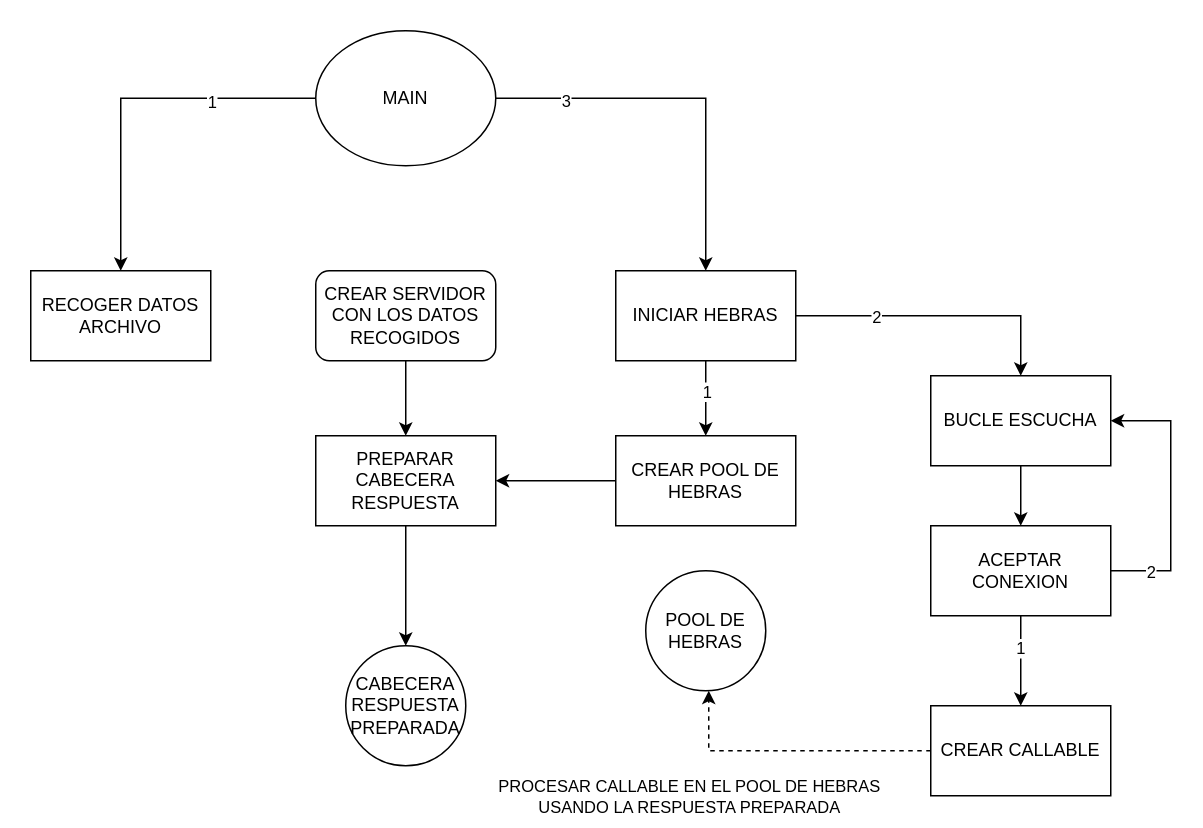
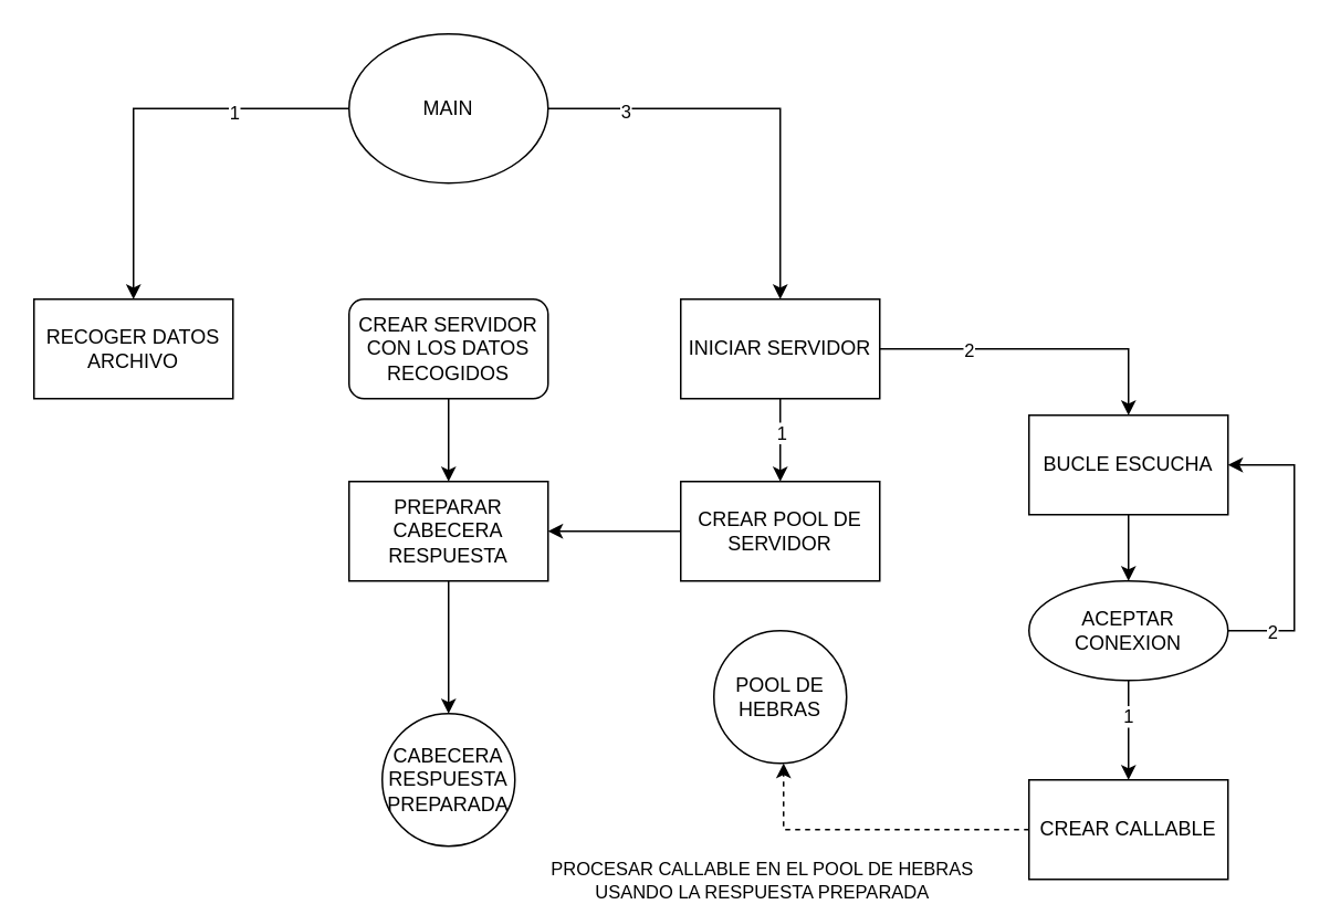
  <mxCell id="0" />
  <mxCell id="1" parent="0" />
  <mxCell id="2" style="edgeStyle=orthogonalEdgeStyle;rounded=0;orthogonalLoop=1;jettySize=auto;html=1;" edge="1" parent="1" source="4" target="5"><mxGeometry relative="1" as="geometry"><mxPoint x="90" y="240" as="targetPoint" /></mxGeometry></mxCell>
  <mxCell id="3" value="1" style="edgeLabel;html=1;align=center;verticalAlign=middle;resizable=0;points=[];" vertex="1" connectable="0" parent="2"><mxGeometry x="-0.43" y="2" relative="1" as="geometry"><mxPoint as="offset" /></mxGeometry></mxCell>
  <mxCell id="4" value="MAIN" style="ellipse;whiteSpace=wrap;html=1;" vertex="1" parent="1"><mxGeometry x="210" y="20" width="120" height="90" as="geometry" /></mxCell>
  <mxCell id="5" value="RECOGER DATOS&lt;br&gt;ARCHIVO" style="whiteSpace=wrap;html=1;" vertex="1" parent="1"><mxGeometry x="20" y="180" width="120" height="60" as="geometry" /></mxCell>
  <mxCell id="6" style="edgeStyle=orthogonalEdgeStyle;rounded=0;orthogonalLoop=1;jettySize=auto;html=1;" edge="1" parent="1" source="9" target="11"><mxGeometry relative="1" as="geometry"><mxPoint x="200" y="350" as="targetPoint" /></mxGeometry></mxCell>
  <mxCell id="7" style="edgeStyle=orthogonalEdgeStyle;rounded=0;orthogonalLoop=1;jettySize=auto;html=1;" edge="1" parent="1" source="4" target="14"><mxGeometry relative="1" as="geometry"><mxPoint x="330" y="240" as="targetPoint" /><Array as="points"><mxPoint x="470" y="65" /></Array></mxGeometry></mxCell>
  <mxCell id="8" value="3" style="edgeLabel;html=1;align=center;verticalAlign=middle;resizable=0;points=[];" vertex="1" connectable="0" parent="7"><mxGeometry x="-0.848" y="-1" relative="1" as="geometry"><mxPoint x="27" as="offset" /></mxGeometry></mxCell>
  <mxCell id="9" value="CREAR SERVIDOR&lt;br&gt;CON LOS DATOS RECOGIDOS" style="whiteSpace=wrap;html=1;rounded=1;" vertex="1" parent="1"><mxGeometry x="210" y="180" width="120" height="60" as="geometry" /></mxCell>
  <mxCell id="10" style="edgeStyle=orthogonalEdgeStyle;rounded=0;orthogonalLoop=1;jettySize=auto;html=1;" edge="1" parent="1" source="11" target="29"><mxGeometry relative="1" as="geometry"><mxPoint x="500" y="270" as="targetPoint" /></mxGeometry></mxCell>
  <mxCell id="11" value="PREPARAR&lt;br&gt;CABECERA RESPUESTA" style="whiteSpace=wrap;html=1;" vertex="1" parent="1"><mxGeometry x="210" y="290" width="120" height="60" as="geometry" /></mxCell>
  <mxCell id="12" style="edgeStyle=orthogonalEdgeStyle;rounded=0;orthogonalLoop=1;jettySize=auto;html=1;" edge="1" parent="1" source="14" target="18"><mxGeometry relative="1" as="geometry"><mxPoint x="320" y="610" as="targetPoint" /><Array as="points"><mxPoint x="470" y="250" /><mxPoint x="470" y="250" /></Array></mxGeometry></mxCell>
  <mxCell id="13" value="1" style="edgeLabel;html=1;align=center;verticalAlign=middle;resizable=0;points=[];" vertex="1" connectable="0" parent="12"><mxGeometry x="-0.335" y="-2" relative="1" as="geometry"><mxPoint x="2" y="3" as="offset" /></mxGeometry></mxCell>
- <mxCell id="14" value="INICIAR HEBRAS&lt;br&gt;" style="whiteSpace=wrap;html=1;" vertex="1" parent="1"><mxGeometry x="410" y="180" width="120" height="60" as="geometry" /></mxCell>
+ <mxCell id="14" value="INICIAR SERVIDOR&lt;br&gt;" style="whiteSpace=wrap;html=1;" vertex="1" parent="1"><mxGeometry x="410" y="180" width="120" height="60" as="geometry" /></mxCell>
  <mxCell id="15" style="edgeStyle=orthogonalEdgeStyle;rounded=0;orthogonalLoop=1;jettySize=auto;html=1;" edge="1" parent="1" source="14" target="20"><mxGeometry relative="1" as="geometry"><Array as="points"><mxPoint x="680" y="210" /></Array></mxGeometry></mxCell>
  <mxCell id="16" value="2" style="edgeLabel;html=1;align=center;verticalAlign=middle;resizable=0;points=[];" vertex="1" connectable="0" parent="15"><mxGeometry x="-0.716" relative="1" as="geometry"><mxPoint x="26" as="offset" /></mxGeometry></mxCell>
  <mxCell id="17" style="edgeStyle=orthogonalEdgeStyle;rounded=0;orthogonalLoop=1;jettySize=auto;html=1;" edge="1" parent="1" source="18" target="11"><mxGeometry relative="1" as="geometry" /></mxCell>
- <mxCell id="18" value="CREAR POOL DE HEBRAS" style="whiteSpace=wrap;html=1;" vertex="1" parent="1"><mxGeometry x="410" y="290" width="120" height="60" as="geometry" /></mxCell>
+ <mxCell id="18" value="CREAR POOL DE SERVIDOR" style="whiteSpace=wrap;html=1;" vertex="1" parent="1"><mxGeometry x="410" y="290" width="120" height="60" as="geometry" /></mxCell>
  <mxCell id="19" style="edgeStyle=orthogonalEdgeStyle;rounded=0;orthogonalLoop=1;jettySize=auto;html=1;" edge="1" parent="1" source="20" target="25"><mxGeometry relative="1" as="geometry"><mxPoint x="500" y="700" as="targetPoint" /></mxGeometry></mxCell>
  <mxCell id="20" value="BUCLE ESCUCHA" style="whiteSpace=wrap;html=1;" vertex="1" parent="1"><mxGeometry x="620" y="250" width="120" height="60" as="geometry" /></mxCell>
  <mxCell id="21" style="edgeStyle=orthogonalEdgeStyle;rounded=0;orthogonalLoop=1;jettySize=auto;html=1;startArrow=none;" edge="1" parent="1" source="25" target="20"><mxGeometry relative="1" as="geometry"><Array as="points"><mxPoint x="780" y="380" /><mxPoint x="780" y="280" /></Array></mxGeometry></mxCell>
  <mxCell id="22" value="2" style="edgeLabel;html=1;align=center;verticalAlign=middle;resizable=0;points=[];" vertex="1" connectable="0" parent="21"><mxGeometry x="-0.712" relative="1" as="geometry"><mxPoint as="offset" /></mxGeometry></mxCell>
  <mxCell id="23" style="edgeStyle=orthogonalEdgeStyle;rounded=0;orthogonalLoop=1;jettySize=auto;html=1;" edge="1" parent="1" source="25" target="30"><mxGeometry relative="1" as="geometry"><mxPoint x="500" y="810" as="targetPoint" /></mxGeometry></mxCell>
  <mxCell id="24" value="1" style="edgeLabel;html=1;align=center;verticalAlign=middle;resizable=0;points=[];" vertex="1" connectable="0" parent="23"><mxGeometry x="-0.314" y="-1" relative="1" as="geometry"><mxPoint as="offset" /></mxGeometry></mxCell>
- <mxCell id="25" value="ACEPTAR CONEXION" style="whiteSpace=wrap;html=1;" vertex="1" parent="1"><mxGeometry x="620" y="350" width="120" height="60" as="geometry" /></mxCell>
+ <mxCell id="25" value="ACEPTAR CONEXION" style="ellipse;whiteSpace=wrap;html=1;" vertex="1" parent="1"><mxGeometry x="620" y="350" width="120" height="60" as="geometry" /></mxCell>
  <mxCell id="26" style="edgeStyle=orthogonalEdgeStyle;rounded=0;orthogonalLoop=1;jettySize=auto;html=1;dashed=1;" edge="1" parent="1" source="30" target="28"><mxGeometry relative="1" as="geometry"><mxPoint x="740" y="370" as="targetPoint" /><Array as="points"><mxPoint x="472" y="500" /></Array></mxGeometry></mxCell>
  <mxCell id="27" value="PROCESAR CALLABLE EN EL POOL DE HEBRAS&lt;br&gt;USANDO LA RESPUESTA PREPARADA" style="edgeLabel;html=1;align=center;verticalAlign=middle;resizable=0;points=[];rotation=0;" vertex="1" connectable="0" parent="26"><mxGeometry x="-0.572" y="-2" relative="1" as="geometry"><mxPoint x="-122" y="32" as="offset" /></mxGeometry></mxCell>
  <mxCell id="28" value="POOL DE HEBRAS" style="ellipse;whiteSpace=wrap;html=1;aspect=fixed;" vertex="1" parent="1"><mxGeometry x="430" y="380" width="80" height="80" as="geometry" /></mxCell>
  <mxCell id="29" value="CABECERA&lt;br&gt;RESPUESTA&lt;br&gt;PREPARADA" style="ellipse;whiteSpace=wrap;html=1;aspect=fixed;" vertex="1" parent="1"><mxGeometry x="230" y="430" width="80" height="80" as="geometry" /></mxCell>
  <mxCell id="30" value="CREAR CALLABLE" style="whiteSpace=wrap;html=1;" vertex="1" parent="1"><mxGeometry x="620" y="470" width="120" height="60" as="geometry" /></mxCell>
